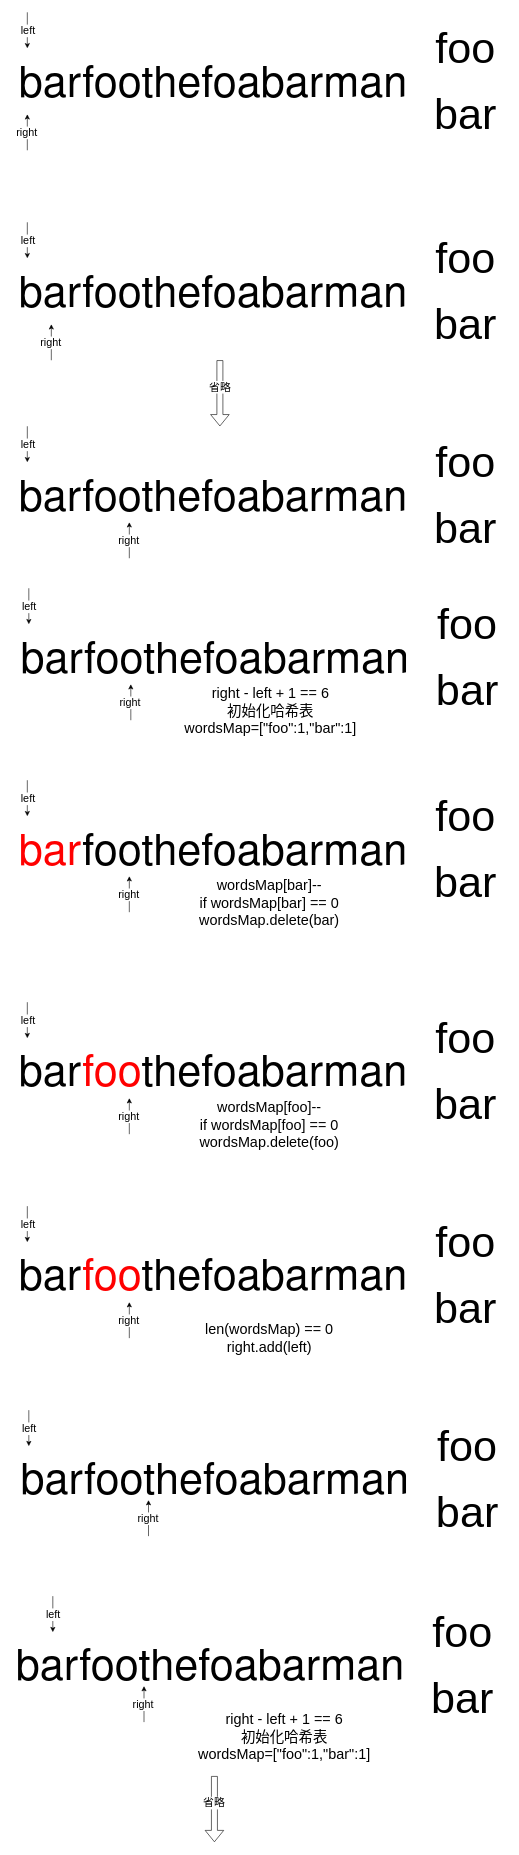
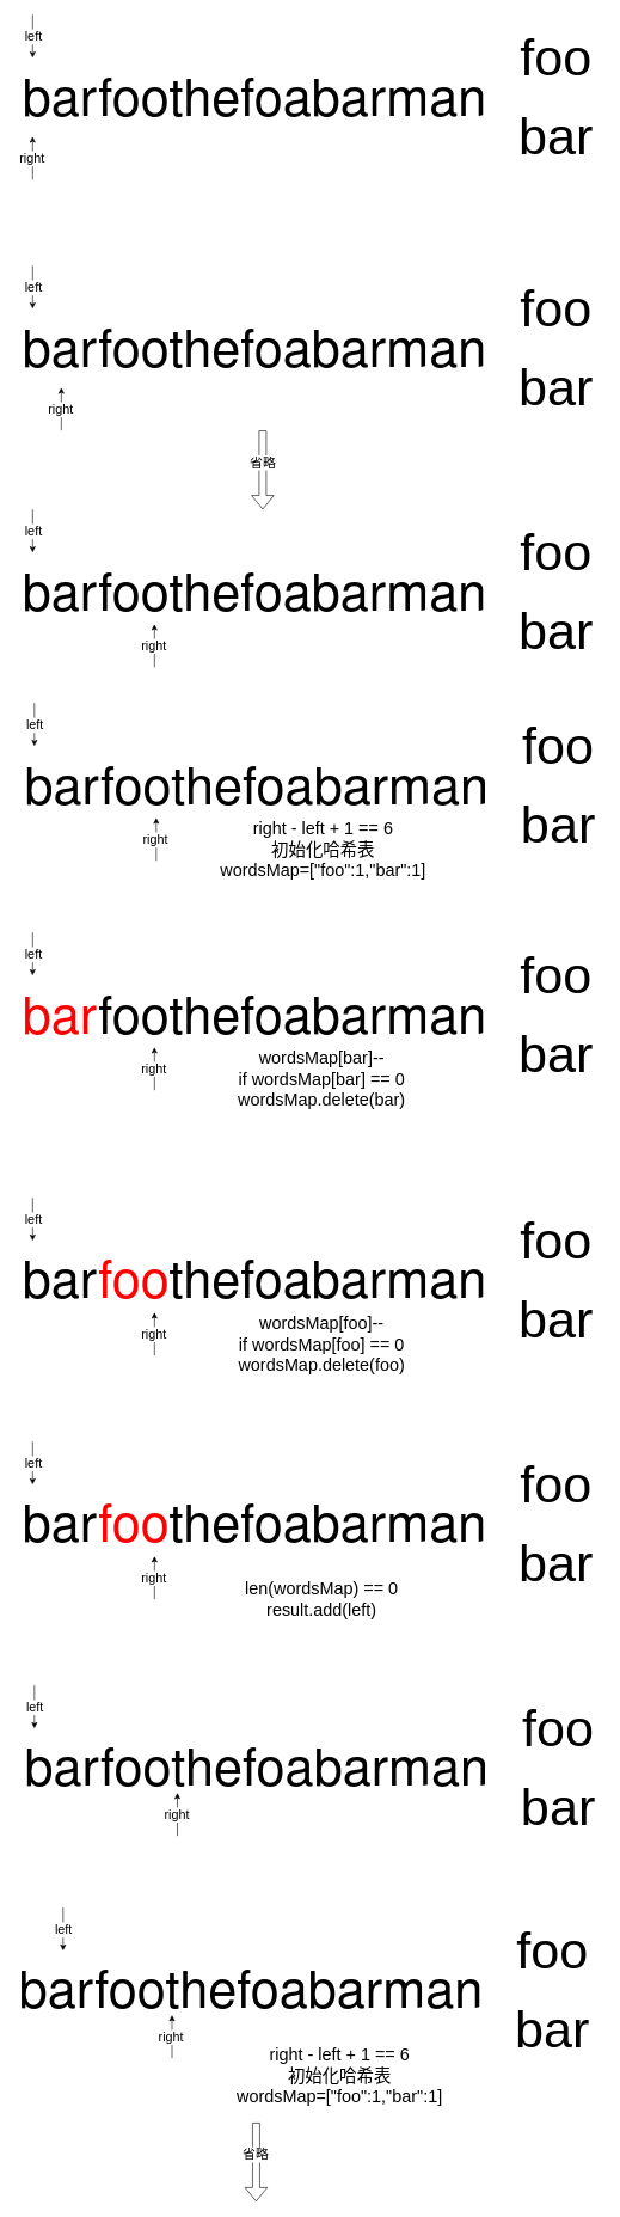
  <mxCell id="0" />
  <mxCell id="1" parent="0" />
  <mxCell id="2" value="&lt;span style=&quot;font-family: &amp;quot;Helvetica Neue&amp;quot;, Helvetica, Arial, sans-serif; orphans: 4; text-align: start; background-color: rgb(255, 255, 255);&quot;&gt;&lt;font style=&quot;font-size: 72px;&quot;&gt;barfoothefoabarman&lt;/font&gt;&lt;/span&gt;" style="text;html=1;strokeColor=none;fillColor=none;align=center;verticalAlign=middle;whiteSpace=wrap;rounded=0;" parent="1" vertex="1"><mxGeometry x="25" y="100" width="660" height="60" as="geometry" /></mxCell>
  <mxCell id="3" value="foo" style="text;html=1;align=center;verticalAlign=middle;resizable=0;points=[];autosize=1;strokeColor=none;fillColor=none;fontSize=72;fontColor=#000000;" parent="1" vertex="1"><mxGeometry x="715" y="30" width="120" height="100" as="geometry" /></mxCell>
  <mxCell id="4" value="bar" style="text;html=1;align=center;verticalAlign=middle;resizable=0;points=[];autosize=1;strokeColor=none;fillColor=none;fontSize=72;fontColor=#000000;" parent="1" vertex="1"><mxGeometry x="710" y="140" width="130" height="100" as="geometry" /></mxCell>
  <mxCell id="5" value="" style="endArrow=classic;html=1;rounded=0;fontSize=72;fontColor=#000000;" parent="1" edge="1"><mxGeometry width="50" height="50" relative="1" as="geometry"><mxPoint x="45" y="250" as="sourcePoint" /><mxPoint x="45" y="190" as="targetPoint" /></mxGeometry></mxCell>
  <mxCell id="6" value="right" style="edgeLabel;html=1;align=center;verticalAlign=middle;resizable=0;points=[];fontSize=18;fontColor=#000000;" parent="5" vertex="1" connectable="0"><mxGeometry x="0.433" y="2" relative="1" as="geometry"><mxPoint y="13" as="offset" /></mxGeometry></mxCell>
  <mxCell id="7" value="" style="endArrow=classic;html=1;rounded=0;fontSize=72;fontColor=#000000;" parent="1" edge="1"><mxGeometry width="50" height="50" relative="1" as="geometry"><mxPoint x="45" y="20" as="sourcePoint" /><mxPoint x="45" y="80" as="targetPoint" /></mxGeometry></mxCell>
  <mxCell id="8" value="left" style="edgeLabel;html=1;align=center;verticalAlign=middle;resizable=0;points=[];fontSize=18;fontColor=#000000;" parent="7" vertex="1" connectable="0"><mxGeometry x="0.433" y="2" relative="1" as="geometry"><mxPoint x="-2" y="-13" as="offset" /></mxGeometry></mxCell>
  <mxCell id="9" value="&lt;span style=&quot;font-family: &amp;quot;Helvetica Neue&amp;quot;, Helvetica, Arial, sans-serif; font-size: 72px; orphans: 4; text-align: start; background-color: rgb(255, 255, 255);&quot;&gt;barfoothefoabarman&lt;/span&gt;" style="text;html=1;strokeColor=none;fillColor=none;align=center;verticalAlign=middle;whiteSpace=wrap;rounded=0;" parent="1" vertex="1"><mxGeometry x="25" y="450" width="660" height="60" as="geometry" /></mxCell>
  <mxCell id="10" value="foo" style="text;html=1;align=center;verticalAlign=middle;resizable=0;points=[];autosize=1;strokeColor=none;fillColor=none;fontSize=72;fontColor=#000000;" parent="1" vertex="1"><mxGeometry x="715" y="380" width="120" height="100" as="geometry" /></mxCell>
  <mxCell id="11" value="bar" style="text;html=1;align=center;verticalAlign=middle;resizable=0;points=[];autosize=1;strokeColor=none;fillColor=none;fontSize=72;fontColor=#000000;" parent="1" vertex="1"><mxGeometry x="710" y="490" width="130" height="100" as="geometry" /></mxCell>
  <mxCell id="12" value="" style="endArrow=classic;html=1;rounded=0;fontSize=72;fontColor=#000000;" parent="1" edge="1"><mxGeometry width="50" height="50" relative="1" as="geometry"><mxPoint y="600" as="sourcePoint" x="85" /><mxPoint y="540" as="targetPoint" x="85" /></mxGeometry></mxCell>
  <mxCell id="13" value="right" style="edgeLabel;html=1;align=center;verticalAlign=middle;resizable=0;points=[];fontSize=18;fontColor=#000000;" parent="12" vertex="1" connectable="0"><mxGeometry x="0.433" y="2" relative="1" as="geometry"><mxPoint y="13" as="offset" /></mxGeometry></mxCell>
  <mxCell id="14" value="" style="endArrow=classic;html=1;rounded=0;fontSize=72;fontColor=#000000;" parent="1" edge="1"><mxGeometry width="50" height="50" relative="1" as="geometry"><mxPoint x="45" y="370" as="sourcePoint" /><mxPoint x="45" y="430" as="targetPoint" /></mxGeometry></mxCell>
  <mxCell id="15" value="left" style="edgeLabel;html=1;align=center;verticalAlign=middle;resizable=0;points=[];fontSize=18;fontColor=#000000;" parent="14" vertex="1" connectable="0"><mxGeometry x="0.433" y="2" relative="1" as="geometry"><mxPoint x="-2" y="-13" as="offset" /></mxGeometry></mxCell>
  <mxCell id="16" value="&lt;span style=&quot;font-family: &amp;quot;Helvetica Neue&amp;quot;, Helvetica, Arial, sans-serif; font-size: 72px; orphans: 4; text-align: start; background-color: rgb(255, 255, 255);&quot;&gt;barfoothefoabarman&lt;/span&gt;" style="text;html=1;strokeColor=none;fillColor=none;align=center;verticalAlign=middle;whiteSpace=wrap;rounded=0;" parent="1" vertex="1"><mxGeometry x="25" y="790" width="660" height="60" as="geometry" /></mxCell>
  <mxCell id="17" value="foo" style="text;html=1;align=center;verticalAlign=middle;resizable=0;points=[];autosize=1;strokeColor=none;fillColor=none;fontSize=72;fontColor=#000000;" parent="1" vertex="1"><mxGeometry x="715" y="720" width="120" height="100" as="geometry" /></mxCell>
  <mxCell id="18" value="bar" style="text;html=1;align=center;verticalAlign=middle;resizable=0;points=[];autosize=1;strokeColor=none;fillColor=none;fontSize=72;fontColor=#000000;" parent="1" vertex="1"><mxGeometry x="710" y="830" width="130" height="100" as="geometry" /></mxCell>
  <mxCell id="19" value="" style="endArrow=classic;html=1;rounded=0;fontSize=72;fontColor=#000000;" parent="1" edge="1"><mxGeometry width="50" height="50" relative="1" as="geometry"><mxPoint x="215" y="930" as="sourcePoint" /><mxPoint x="215" y="870" as="targetPoint" /></mxGeometry></mxCell>
  <mxCell id="20" value="right" style="edgeLabel;html=1;align=center;verticalAlign=middle;resizable=0;points=[];fontSize=18;fontColor=#000000;" parent="19" vertex="1" connectable="0"><mxGeometry x="0.433" y="2" relative="1" as="geometry"><mxPoint y="13" as="offset" /></mxGeometry></mxCell>
  <mxCell id="21" value="" style="endArrow=classic;html=1;rounded=0;fontSize=72;fontColor=#000000;" parent="1" edge="1"><mxGeometry width="50" height="50" relative="1" as="geometry"><mxPoint x="45" y="710" as="sourcePoint" /><mxPoint x="45" y="770" as="targetPoint" /></mxGeometry></mxCell>
  <mxCell id="22" value="left" style="edgeLabel;html=1;align=center;verticalAlign=middle;resizable=0;points=[];fontSize=18;fontColor=#000000;" parent="21" vertex="1" connectable="0"><mxGeometry x="0.433" y="2" relative="1" as="geometry"><mxPoint x="-2" y="-13" as="offset" /></mxGeometry></mxCell>
  <mxCell id="23" value="" style="shape=flexArrow;endArrow=classic;html=1;rounded=0;fontSize=18;fontColor=#000000;" parent="1" edge="1"><mxGeometry width="50" height="50" relative="1" as="geometry"><mxPoint x="366" y="600" as="sourcePoint" /><mxPoint x="366" y="710" as="targetPoint" /></mxGeometry></mxCell>
  <mxCell id="24" value="省略" style="edgeLabel;html=1;align=center;verticalAlign=middle;resizable=0;points=[];fontSize=18;fontColor=#000000;" parent="23" vertex="1" connectable="0"><mxGeometry x="-0.2" y="-1" relative="1" as="geometry"><mxPoint as="offset" /></mxGeometry></mxCell>
  <mxCell id="25" value="&lt;span style=&quot;font-family: &amp;quot;Helvetica Neue&amp;quot;, Helvetica, Arial, sans-serif; font-size: 72px; orphans: 4; text-align: start; background-color: rgb(255, 255, 255);&quot;&gt;barfoothefoabarman&lt;/span&gt;" style="text;html=1;strokeColor=none;fillColor=none;align=center;verticalAlign=middle;whiteSpace=wrap;rounded=0;" parent="1" vertex="1"><mxGeometry x="27.5" y="1060" width="660" height="60" as="geometry" /></mxCell>
  <mxCell id="26" value="foo" style="text;html=1;align=center;verticalAlign=middle;resizable=0;points=[];autosize=1;strokeColor=none;fillColor=none;fontSize=72;fontColor=#000000;" parent="1" vertex="1"><mxGeometry x="717.5" y="990" width="120" height="100" as="geometry" /></mxCell>
  <mxCell id="27" value="bar" style="text;html=1;align=center;verticalAlign=middle;resizable=0;points=[];autosize=1;strokeColor=none;fillColor=none;fontSize=72;fontColor=#000000;" parent="1" vertex="1"><mxGeometry x="712.5" y="1100" width="130" height="100" as="geometry" /></mxCell>
  <mxCell id="28" value="" style="endArrow=classic;html=1;rounded=0;fontSize=72;fontColor=#000000;" parent="1" edge="1"><mxGeometry width="50" height="50" relative="1" as="geometry"><mxPoint x="217.5" y="1200" as="sourcePoint" /><mxPoint x="217.5" y="1140" as="targetPoint" /></mxGeometry></mxCell>
  <mxCell id="29" value="right" style="edgeLabel;html=1;align=center;verticalAlign=middle;resizable=0;points=[];fontSize=18;fontColor=#000000;" parent="28" vertex="1" connectable="0"><mxGeometry x="0.433" y="2" relative="1" as="geometry"><mxPoint y="13" as="offset" /></mxGeometry></mxCell>
  <mxCell id="30" value="" style="endArrow=classic;html=1;rounded=0;fontSize=72;fontColor=#000000;" parent="1" edge="1"><mxGeometry width="50" height="50" relative="1" as="geometry"><mxPoint x="47.5" y="980" as="sourcePoint" /><mxPoint x="47.5" y="1040" as="targetPoint" /></mxGeometry></mxCell>
  <mxCell id="31" value="left" style="edgeLabel;html=1;align=center;verticalAlign=middle;resizable=0;points=[];fontSize=18;fontColor=#000000;" parent="30" vertex="1" connectable="0"><mxGeometry x="0.433" y="2" relative="1" as="geometry"><mxPoint x="-2" y="-13" as="offset" /></mxGeometry></mxCell>
  <mxCell id="32" value="&lt;font style=&quot;font-size: 24px;&quot;&gt;right - left + 1 == 6&lt;br&gt;初始化哈希表&lt;br&gt;wordsMap=[&quot;foo&quot;:1,&quot;bar&quot;:1]&lt;/font&gt;" style="text;html=1;align=center;verticalAlign=middle;resizable=0;points=[];autosize=1;strokeColor=none;fillColor=none;" parent="1" vertex="1"><mxGeometry x="295" y="1135" width="310" height="100" as="geometry" /></mxCell>
  <mxCell id="33" value="&lt;span style=&quot;font-family: &amp;quot;Helvetica Neue&amp;quot;, Helvetica, Arial, sans-serif; font-size: 72px; orphans: 4; text-align: start; background-color: rgb(255, 255, 255);&quot;&gt;&lt;font color=&quot;#ff0000&quot;&gt;bar&lt;/font&gt;foothefoabarman&lt;/span&gt;" style="text;html=1;strokeColor=none;fillColor=none;align=center;verticalAlign=middle;whiteSpace=wrap;rounded=0;" parent="1" vertex="1"><mxGeometry x="25" y="1380" width="660" height="60" as="geometry" /></mxCell>
  <mxCell id="34" value="foo" style="text;html=1;align=center;verticalAlign=middle;resizable=0;points=[];autosize=1;strokeColor=none;fillColor=none;fontSize=72;fontColor=#000000;" parent="1" vertex="1"><mxGeometry x="715" y="1310" width="120" height="100" as="geometry" /></mxCell>
  <mxCell id="35" value="bar" style="text;html=1;align=center;verticalAlign=middle;resizable=0;points=[];autosize=1;strokeColor=none;fillColor=none;fontSize=72;fontColor=#000000;" parent="1" vertex="1"><mxGeometry x="710" y="1420" width="130" height="100" as="geometry" /></mxCell>
  <mxCell id="36" value="" style="endArrow=classic;html=1;rounded=0;fontSize=72;fontColor=#000000;" parent="1" edge="1"><mxGeometry width="50" height="50" relative="1" as="geometry"><mxPoint x="215" y="1520" as="sourcePoint" /><mxPoint x="215" y="1460" as="targetPoint" /></mxGeometry></mxCell>
  <mxCell id="37" value="right" style="edgeLabel;html=1;align=center;verticalAlign=middle;resizable=0;points=[];fontSize=18;fontColor=#000000;" parent="36" vertex="1" connectable="0"><mxGeometry x="0.433" y="2" relative="1" as="geometry"><mxPoint y="13" as="offset" /></mxGeometry></mxCell>
  <mxCell id="38" value="" style="endArrow=classic;html=1;rounded=0;fontSize=72;fontColor=#000000;" parent="1" edge="1"><mxGeometry width="50" height="50" relative="1" as="geometry"><mxPoint x="45" y="1300" as="sourcePoint" /><mxPoint x="45" y="1360" as="targetPoint" /></mxGeometry></mxCell>
  <mxCell id="39" value="left" style="edgeLabel;html=1;align=center;verticalAlign=middle;resizable=0;points=[];fontSize=18;fontColor=#000000;" parent="38" vertex="1" connectable="0"><mxGeometry x="0.433" y="2" relative="1" as="geometry"><mxPoint x="-2" y="-13" as="offset" /></mxGeometry></mxCell>
  <mxCell id="40" value="&lt;font style=&quot;font-size: 24px;&quot;&gt;wordsMap[bar]--&lt;br&gt;if wordsMap[bar] == 0&lt;br&gt;wordsMap.delete(bar)&lt;br&gt;&lt;/font&gt;" style="text;html=1;align=center;verticalAlign=middle;resizable=0;points=[];autosize=1;strokeColor=none;fillColor=none;" parent="1" vertex="1"><mxGeometry x="317.5" y="1455" width="260" height="100" as="geometry" /></mxCell>
  <mxCell id="41" value="&lt;span style=&quot;font-family: &amp;quot;Helvetica Neue&amp;quot;, Helvetica, Arial, sans-serif; font-size: 72px; orphans: 4; text-align: start; background-color: rgb(255, 255, 255);&quot;&gt;bar&lt;font color=&quot;#ff0000&quot;&gt;foo&lt;/font&gt;thefoabarman&lt;/span&gt;" style="text;html=1;strokeColor=none;fillColor=none;align=center;verticalAlign=middle;whiteSpace=wrap;rounded=0;" parent="1" vertex="1"><mxGeometry x="25" y="1750" width="660" height="60" as="geometry" /></mxCell>
  <mxCell id="42" value="foo" style="text;html=1;align=center;verticalAlign=middle;resizable=0;points=[];autosize=1;strokeColor=none;fillColor=none;fontSize=72;fontColor=#000000;" parent="1" vertex="1"><mxGeometry x="715" y="1680" width="120" height="100" as="geometry" /></mxCell>
  <mxCell id="43" value="bar" style="text;html=1;align=center;verticalAlign=middle;resizable=0;points=[];autosize=1;strokeColor=none;fillColor=none;fontSize=72;fontColor=#000000;" parent="1" vertex="1"><mxGeometry x="710" y="1790" width="130" height="100" as="geometry" /></mxCell>
  <mxCell id="44" value="" style="endArrow=classic;html=1;rounded=0;fontSize=72;fontColor=#000000;" parent="1" edge="1"><mxGeometry width="50" height="50" relative="1" as="geometry"><mxPoint x="215" y="1890" as="sourcePoint" /><mxPoint x="215" y="1830" as="targetPoint" /></mxGeometry></mxCell>
  <mxCell id="45" value="right" style="edgeLabel;html=1;align=center;verticalAlign=middle;resizable=0;points=[];fontSize=18;fontColor=#000000;" parent="44" vertex="1" connectable="0"><mxGeometry x="0.433" y="2" relative="1" as="geometry"><mxPoint y="13" as="offset" /></mxGeometry></mxCell>
  <mxCell id="46" value="" style="endArrow=classic;html=1;rounded=0;fontSize=72;fontColor=#000000;" parent="1" edge="1"><mxGeometry width="50" height="50" relative="1" as="geometry"><mxPoint x="45" y="1670" as="sourcePoint" /><mxPoint x="45" y="1730" as="targetPoint" /></mxGeometry></mxCell>
  <mxCell id="47" value="left" style="edgeLabel;html=1;align=center;verticalAlign=middle;resizable=0;points=[];fontSize=18;fontColor=#000000;" parent="46" vertex="1" connectable="0"><mxGeometry x="0.433" y="2" relative="1" as="geometry"><mxPoint x="-2" y="-13" as="offset" /></mxGeometry></mxCell>
  <mxCell id="48" value="&lt;font style=&quot;font-size: 24px;&quot;&gt;wordsMap[foo]--&lt;br&gt;if wordsMap[foo] == 0&lt;br&gt;wordsMap.delete(foo)&lt;br&gt;&lt;/font&gt;" style="text;html=1;align=center;verticalAlign=middle;resizable=0;points=[];autosize=1;strokeColor=none;fillColor=none;" parent="1" vertex="1"><mxGeometry x="317.5" y="1825" width="260" height="100" as="geometry" /></mxCell>
  <mxCell id="49" value="&lt;span style=&quot;font-family: &amp;quot;Helvetica Neue&amp;quot;, Helvetica, Arial, sans-serif; font-size: 72px; orphans: 4; text-align: start; background-color: rgb(255, 255, 255);&quot;&gt;bar&lt;font color=&quot;#ff0000&quot;&gt;foo&lt;/font&gt;thefoabarman&lt;/span&gt;" style="text;html=1;strokeColor=none;fillColor=none;align=center;verticalAlign=middle;whiteSpace=wrap;rounded=0;" parent="1" vertex="1"><mxGeometry x="25" y="2090" width="660" height="60" as="geometry" /></mxCell>
  <mxCell id="50" value="foo" style="text;html=1;align=center;verticalAlign=middle;resizable=0;points=[];autosize=1;strokeColor=none;fillColor=none;fontSize=72;fontColor=#000000;" parent="1" vertex="1"><mxGeometry x="715" y="2020" width="120" height="100" as="geometry" /></mxCell>
  <mxCell id="51" value="bar" style="text;html=1;align=center;verticalAlign=middle;resizable=0;points=[];autosize=1;strokeColor=none;fillColor=none;fontSize=72;fontColor=#000000;" parent="1" vertex="1"><mxGeometry x="710" y="2130" width="130" height="100" as="geometry" /></mxCell>
  <mxCell id="52" value="" style="endArrow=classic;html=1;rounded=0;fontSize=72;fontColor=#000000;" parent="1" edge="1"><mxGeometry width="50" height="50" relative="1" as="geometry"><mxPoint x="215" y="2230" as="sourcePoint" /><mxPoint x="215" y="2170" as="targetPoint" /></mxGeometry></mxCell>
  <mxCell id="53" value="right" style="edgeLabel;html=1;align=center;verticalAlign=middle;resizable=0;points=[];fontSize=18;fontColor=#000000;" parent="52" vertex="1" connectable="0"><mxGeometry x="0.433" y="2" relative="1" as="geometry"><mxPoint y="13" as="offset" /></mxGeometry></mxCell>
  <mxCell id="54" value="" style="endArrow=classic;html=1;rounded=0;fontSize=72;fontColor=#000000;" parent="1" edge="1"><mxGeometry width="50" height="50" relative="1" as="geometry"><mxPoint x="45" y="2010" as="sourcePoint" /><mxPoint x="45" y="2070" as="targetPoint" /></mxGeometry></mxCell>
  <mxCell id="55" value="left" style="edgeLabel;html=1;align=center;verticalAlign=middle;resizable=0;points=[];fontSize=18;fontColor=#000000;" parent="54" vertex="1" connectable="0"><mxGeometry x="0.433" y="2" relative="1" as="geometry"><mxPoint x="-2" y="-13" as="offset" /></mxGeometry></mxCell>
  <mxCell id="56" value="&lt;font style=&quot;font-size: 24px;&quot;&gt;&lt;br&gt;&lt;/font&gt;" style="text;html=1;align=center;verticalAlign=middle;resizable=0;points=[];autosize=1;strokeColor=none;fillColor=none;" parent="1" vertex="1"><mxGeometry x="437.5" y="2195" width="20" height="40" as="geometry" /></mxCell>
- <mxCell id="57" value="&lt;font style=&quot;font-size: 24px;&quot;&gt;len(wordsMap) == 0&lt;br&gt;right.add(left)&lt;br&gt;&lt;/font&gt;" style="text;html=1;align=center;verticalAlign=middle;resizable=0;points=[];autosize=1;strokeColor=none;fillColor=none;" parent="1" vertex="1"><mxGeometry x="327.5" y="2195" width="240" height="70" as="geometry" /></mxCell>
+ <mxCell id="57" value="&lt;font style=&quot;font-size: 24px;&quot;&gt;len(wordsMap) == 0&lt;br&gt;result.add(left)&lt;br&gt;&lt;/font&gt;" style="text;html=1;align=center;verticalAlign=middle;resizable=0;points=[];autosize=1;strokeColor=none;fillColor=none;" parent="1" vertex="1"><mxGeometry x="327.5" y="2195" width="240" height="70" as="geometry" /></mxCell>
  <mxCell id="58" value="&lt;span style=&quot;font-family: &amp;quot;Helvetica Neue&amp;quot;, Helvetica, Arial, sans-serif; font-size: 72px; orphans: 4; text-align: start; background-color: rgb(255, 255, 255);&quot;&gt;barfoothefoabarman&lt;/span&gt;" style="text;html=1;strokeColor=none;fillColor=none;align=center;verticalAlign=middle;whiteSpace=wrap;rounded=0;" parent="1" vertex="1"><mxGeometry x="27.5" y="2430" width="660" height="60" as="geometry" /></mxCell>
  <mxCell id="59" value="foo" style="text;html=1;align=center;verticalAlign=middle;resizable=0;points=[];autosize=1;strokeColor=none;fillColor=none;fontSize=72;fontColor=#000000;" parent="1" vertex="1"><mxGeometry x="717.5" y="2360" width="120" height="100" as="geometry" /></mxCell>
  <mxCell id="60" value="bar" style="text;html=1;align=center;verticalAlign=middle;resizable=0;points=[];autosize=1;strokeColor=none;fillColor=none;fontSize=72;fontColor=#000000;" parent="1" vertex="1"><mxGeometry x="712.5" y="2470" width="130" height="100" as="geometry" /></mxCell>
  <mxCell id="61" value="" style="endArrow=classic;html=1;rounded=0;fontSize=72;fontColor=#000000;" parent="1" edge="1"><mxGeometry width="50" height="50" relative="1" as="geometry"><mxPoint x="247" y="2560" as="sourcePoint" /><mxPoint x="247" y="2500" as="targetPoint" /></mxGeometry></mxCell>
  <mxCell id="62" value="right" style="edgeLabel;html=1;align=center;verticalAlign=middle;resizable=0;points=[];fontSize=18;fontColor=#000000;" parent="61" vertex="1" connectable="0"><mxGeometry x="0.433" y="2" relative="1" as="geometry"><mxPoint y="13" as="offset" /></mxGeometry></mxCell>
  <mxCell id="63" value="" style="endArrow=classic;html=1;rounded=0;fontSize=72;fontColor=#000000;" parent="1" edge="1"><mxGeometry width="50" height="50" relative="1" as="geometry"><mxPoint x="47.5" y="2350" as="sourcePoint" /><mxPoint x="47.5" y="2410" as="targetPoint" /></mxGeometry></mxCell>
  <mxCell id="64" value="left" style="edgeLabel;html=1;align=center;verticalAlign=middle;resizable=0;points=[];fontSize=18;fontColor=#000000;" parent="63" vertex="1" connectable="0"><mxGeometry x="0.433" y="2" relative="1" as="geometry"><mxPoint x="-2" y="-13" as="offset" /></mxGeometry></mxCell>
  <mxCell id="65" value="&lt;font style=&quot;font-size: 24px;&quot;&gt;&lt;br&gt;&lt;/font&gt;" style="text;html=1;align=center;verticalAlign=middle;resizable=0;points=[];autosize=1;strokeColor=none;fillColor=none;" parent="1" vertex="1"><mxGeometry x="440" y="2535" width="20" height="40" as="geometry" /></mxCell>
  <mxCell id="66" value="&lt;span style=&quot;font-family: &amp;quot;Helvetica Neue&amp;quot;, Helvetica, Arial, sans-serif; font-size: 72px; orphans: 4; text-align: start; background-color: rgb(255, 255, 255);&quot;&gt;barfoothefoabarman&lt;/span&gt;" style="text;html=1;strokeColor=none;fillColor=none;align=center;verticalAlign=middle;whiteSpace=wrap;rounded=0;" parent="1" vertex="1"><mxGeometry x="20" y="2740" width="660" height="60" as="geometry" /></mxCell>
  <mxCell id="67" value="foo" style="text;html=1;align=center;verticalAlign=middle;resizable=0;points=[];autosize=1;strokeColor=none;fillColor=none;fontSize=72;fontColor=#000000;" parent="1" vertex="1"><mxGeometry x="710" y="2670" width="120" height="100" as="geometry" /></mxCell>
  <mxCell id="68" value="bar" style="text;html=1;align=center;verticalAlign=middle;resizable=0;points=[];autosize=1;strokeColor=none;fillColor=none;fontSize=72;fontColor=#000000;" parent="1" vertex="1"><mxGeometry x="705" y="2780" width="130" height="100" as="geometry" /></mxCell>
  <mxCell id="69" value="" style="endArrow=classic;html=1;rounded=0;fontSize=72;fontColor=#000000;" parent="1" edge="1"><mxGeometry width="50" height="50" relative="1" as="geometry"><mxPoint x="239.5" y="2870" as="sourcePoint" /><mxPoint x="239.5" y="2810" as="targetPoint" /></mxGeometry></mxCell>
  <mxCell id="70" value="right" style="edgeLabel;html=1;align=center;verticalAlign=middle;resizable=0;points=[];fontSize=18;fontColor=#000000;" parent="69" vertex="1" connectable="0"><mxGeometry x="0.433" y="2" relative="1" as="geometry"><mxPoint y="13" as="offset" /></mxGeometry></mxCell>
  <mxCell id="71" value="" style="endArrow=classic;html=1;rounded=0;fontSize=72;fontColor=#000000;" parent="1" edge="1"><mxGeometry width="50" height="50" relative="1" as="geometry"><mxPoint x="87.5" y="2660" as="sourcePoint" /><mxPoint x="87.5" y="2720" as="targetPoint" /></mxGeometry></mxCell>
  <mxCell id="72" value="left" style="edgeLabel;html=1;align=center;verticalAlign=middle;resizable=0;points=[];fontSize=18;fontColor=#000000;" parent="71" vertex="1" connectable="0"><mxGeometry x="0.433" y="2" relative="1" as="geometry"><mxPoint x="-2" y="-13" as="offset" /></mxGeometry></mxCell>
  <mxCell id="73" value="&lt;font style=&quot;font-size: 24px;&quot;&gt;&lt;br&gt;&lt;/font&gt;" style="text;html=1;align=center;verticalAlign=middle;resizable=0;points=[];autosize=1;strokeColor=none;fillColor=none;" parent="1" vertex="1"><mxGeometry x="432.5" y="2845" width="20" height="40" as="geometry" /></mxCell>
  <mxCell id="74" value="&lt;font style=&quot;font-size: 24px;&quot;&gt;right - left + 1 == 6&lt;br&gt;初始化哈希表&lt;br&gt;wordsMap=[&quot;foo&quot;:1,&quot;bar&quot;:1]&lt;/font&gt;" style="text;html=1;align=center;verticalAlign=middle;resizable=0;points=[];autosize=1;strokeColor=none;fillColor=none;" parent="1" vertex="1"><mxGeometry x="317.5" y="2845" width="310" height="100" as="geometry" /></mxCell>
  <mxCell id="75" value="" style="shape=flexArrow;endArrow=classic;html=1;rounded=0;fontSize=18;fontColor=#000000;" parent="1" edge="1"><mxGeometry width="50" height="50" relative="1" as="geometry"><mxPoint x="356.87" y="2960" as="sourcePoint" /><mxPoint x="356.87" y="3070" as="targetPoint" /></mxGeometry></mxCell>
  <mxCell id="76" value="省略" style="edgeLabel;html=1;align=center;verticalAlign=middle;resizable=0;points=[];fontSize=18;fontColor=#000000;" parent="75" vertex="1" connectable="0"><mxGeometry x="-0.2" y="-1" relative="1" as="geometry"><mxPoint as="offset" /></mxGeometry></mxCell>
